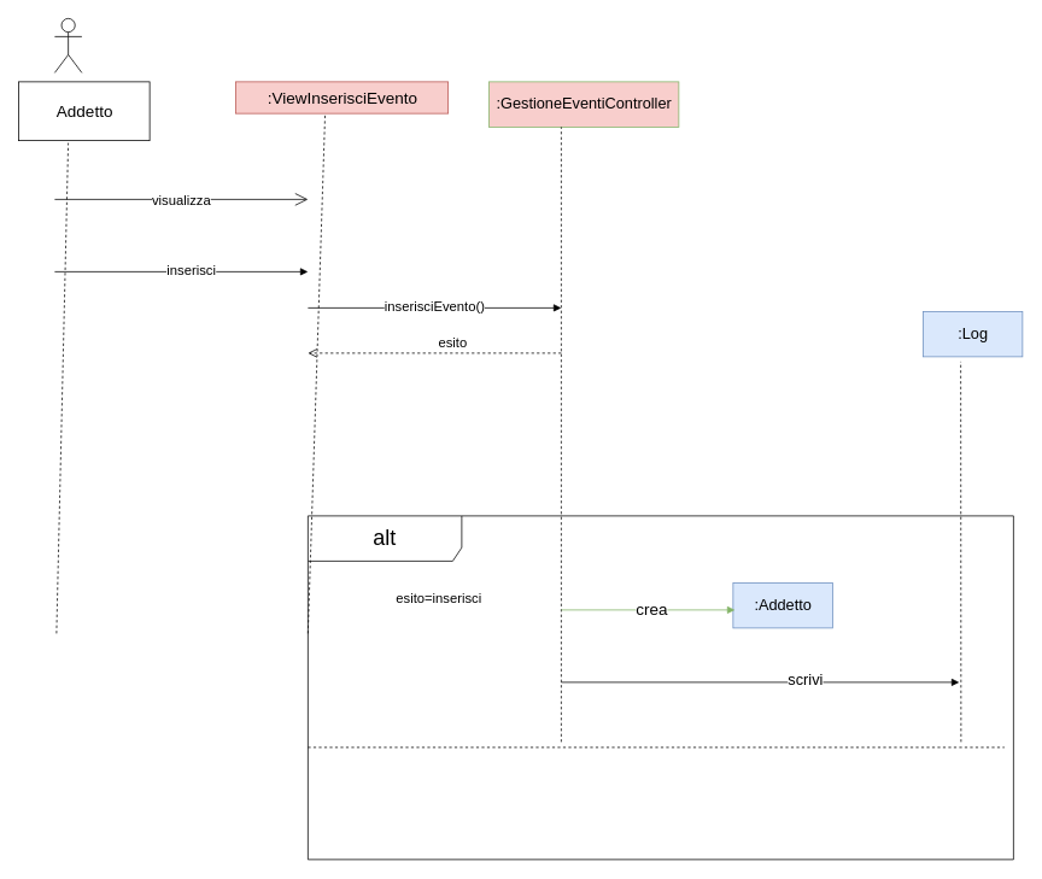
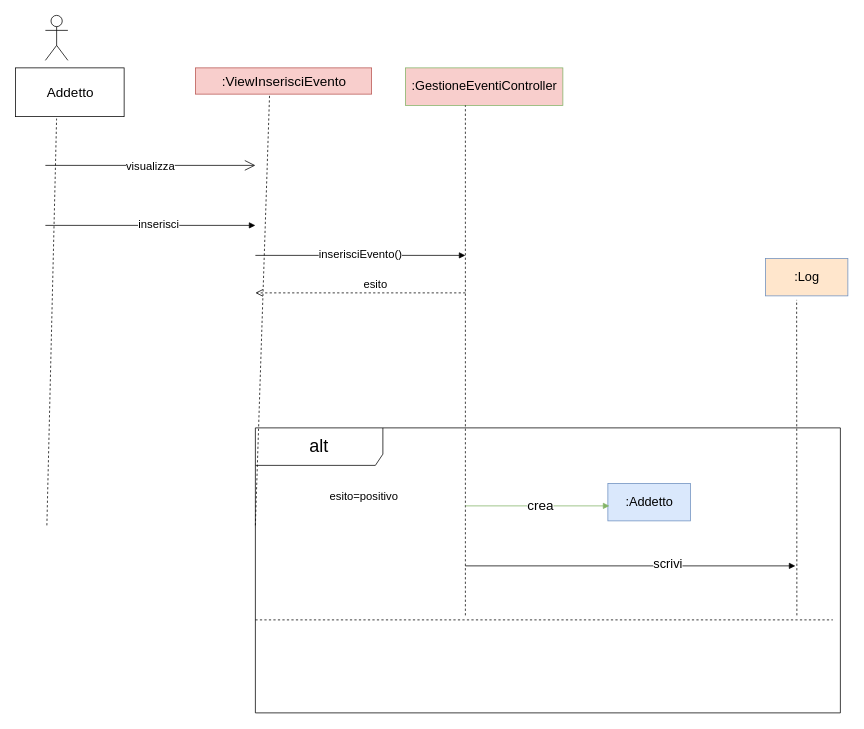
  <mxCell id="0" />
  <mxCell id="1" parent="0" />
  <mxCell id="2" value="&lt;font style=&quot;font-size: 24px&quot;&gt;alt&lt;/font&gt;" style="shape=umlFrame;whiteSpace=wrap;html=1;width=170;height=50;" parent="1" vertex="1"><mxGeometry x="340" y="570" width="780" height="380" as="geometry" /></mxCell>
  <mxCell id="3" value="" style="shape=umlActor;verticalLabelPosition=bottom;labelBackgroundColor=#ffffff;verticalAlign=top;html=1;" parent="1" vertex="1"><mxGeometry x="60" y="20" width="30" height="60" as="geometry" /></mxCell>
  <mxCell id="4" value="&lt;font style=&quot;font-size: 18px&quot;&gt;Addetto&lt;/font&gt;" style="html=1;" parent="1" vertex="1"><mxGeometry x="20" y="90" width="145" height="65" as="geometry" /></mxCell>
  <mxCell id="5" value="&lt;font style=&quot;font-size: 18px&quot;&gt;:ViewInserisciEvento&lt;/font&gt;" style="html=1;fillColor=#f8cecc;strokeColor=#b85450;" parent="1" vertex="1"><mxGeometry x="260" y="90" width="235" height="35" as="geometry" /></mxCell>
  <mxCell id="6" value="&lt;font style=&quot;font-size: 17px&quot;&gt;:GestioneEventiController&lt;/font&gt;" style="html=1;fillColor=#f8cecc;strokeColor=#82b366;" parent="1" vertex="1"><mxGeometry x="540" y="90" width="210" height="50" as="geometry" /></mxCell>
  <mxCell id="7" value="&lt;font style=&quot;font-size: 17px&quot;&gt;:Addetto&lt;/font&gt;" style="html=1;fillColor=#dae8fc;strokeColor=#6c8ebf;" parent="1" vertex="1"><mxGeometry x="810" y="644" width="110" height="50" as="geometry" /></mxCell>
- <mxCell id="8" value="&lt;font style=&quot;font-size: 17px&quot;&gt;:Log&lt;/font&gt;" style="html=1;fillColor=#dae8fc;strokeColor=#6c8ebf;" parent="1" vertex="1"><mxGeometry x="1020" y="344" width="110" height="50" as="geometry" /></mxCell>
+ <mxCell id="8" value="&lt;font style=&quot;font-size: 17px&quot;&gt;:Log&lt;/font&gt;" style="html=1;fillColor=#ffe6cc;strokeColor=#6c8ebf;" parent="1" vertex="1"><mxGeometry x="1020" y="344" width="110" height="50" as="geometry" /></mxCell>
  <mxCell id="9" value="" style="endArrow=none;dashed=1;html=1;entryX=0.379;entryY=1.04;entryDx=0;entryDy=0;entryPerimeter=0;" parent="1" target="4" edge="1"><mxGeometry width="50" height="50" relative="1" as="geometry"><mxPoint x="62" y="700" as="sourcePoint" /><mxPoint x="70" y="420" as="targetPoint" /></mxGeometry></mxCell>
  <mxCell id="10" value="" style="endArrow=none;dashed=1;html=1;entryX=0.421;entryY=1;entryDx=0;entryDy=0;entryPerimeter=0;" parent="1" target="5" edge="1"><mxGeometry width="50" height="50" relative="1" as="geometry"><mxPoint x="340" y="700" as="sourcePoint" /><mxPoint x="355" y="170" as="targetPoint" /></mxGeometry></mxCell>
  <mxCell id="11" value="" style="endArrow=none;dashed=1;html=1;" parent="1" edge="1"><mxGeometry width="50" height="50" relative="1" as="geometry"><mxPoint x="620" y="820" as="sourcePoint" /><mxPoint x="620" y="140" as="targetPoint" /></mxGeometry></mxCell>
  <mxCell id="12" value="&lt;font style=&quot;font-size: 15px&quot;&gt;inserisci&lt;/font&gt;" style="html=1;verticalAlign=bottom;endArrow=block;" parent="1" edge="1"><mxGeometry x="0.071" y="-10" width="80" relative="1" as="geometry"><mxPoint x="60" y="300" as="sourcePoint" /><mxPoint x="340" y="300" as="targetPoint" /><mxPoint x="1" as="offset" /></mxGeometry></mxCell>
  <mxCell id="13" value="visualizza" style="endArrow=open;endFill=1;endSize=12;html=1;fontSize=15;" parent="1" edge="1"><mxGeometry width="160" relative="1" as="geometry"><mxPoint x="60" y="220" as="sourcePoint" /><mxPoint x="340" y="220" as="targetPoint" /></mxGeometry></mxCell>
  <mxCell id="14" value="&lt;font style=&quot;font-size: 15px&quot;&gt;inserisciEvento()&lt;/font&gt;" style="html=1;verticalAlign=bottom;endArrow=block;" parent="1" edge="1"><mxGeometry y="-10" width="80" relative="1" as="geometry"><mxPoint x="340" y="340" as="sourcePoint" /><mxPoint x="620" y="340" as="targetPoint" /><Array as="points"><mxPoint x="480" y="340" /></Array><mxPoint as="offset" /></mxGeometry></mxCell>
  <mxCell id="15" value="&lt;font style=&quot;font-size: 18px&quot;&gt;crea&lt;/font&gt;" style="html=1;verticalAlign=bottom;endArrow=block;entryX=0.018;entryY=0.524;entryDx=0;entryDy=0;entryPerimeter=0;fillColor=#d5e8d4;strokeColor=#82b366;" parent="1" edge="1"><mxGeometry x="0.042" y="-14" width="80" relative="1" as="geometry"><mxPoint x="620" y="674" as="sourcePoint" /><mxPoint x="812" y="674" as="targetPoint" /><Array as="points"><mxPoint x="720" y="674" /></Array><mxPoint as="offset" /></mxGeometry></mxCell>
  <mxCell id="16" value="" style="endArrow=none;dashed=1;html=1;entryX=0.379;entryY=1.107;entryDx=0;entryDy=0;entryPerimeter=0;" parent="1" target="8" edge="1"><mxGeometry width="50" height="50" relative="1" as="geometry"><mxPoint x="1062" y="820" as="sourcePoint" /><mxPoint x="1080" y="514" as="targetPoint" /></mxGeometry></mxCell>
  <mxCell id="17" value="&lt;font style=&quot;font-size: 17px&quot;&gt;scrivi&lt;/font&gt;" style="html=1;verticalAlign=bottom;endArrow=block;" parent="1" edge="1"><mxGeometry x="0.227" y="-10" width="80" relative="1" as="geometry"><mxPoint x="620" y="754" as="sourcePoint" /><mxPoint x="1060" y="754" as="targetPoint" /><Array as="points" /><mxPoint as="offset" /></mxGeometry></mxCell>
  <mxCell id="18" value="&lt;font style=&quot;font-size: 15px&quot;&gt;esito&lt;/font&gt;" style="html=1;verticalAlign=bottom;endArrow=open;dashed=1;endSize=8;" parent="1" edge="1"><mxGeometry x="-0.143" relative="1" as="geometry"><mxPoint x="620" y="390" as="sourcePoint" /><mxPoint x="340" y="390" as="targetPoint" /><mxPoint as="offset" /></mxGeometry></mxCell>
- <mxCell id="19" value="&lt;font style=&quot;font-size: 15px&quot;&gt;esito=inserisci&lt;/font&gt;" style="text;html=1;strokeColor=none;fillColor=none;align=center;verticalAlign=middle;whiteSpace=wrap;rounded=0;" parent="1" vertex="1"><mxGeometry x="355" y="650" width="260" height="20" as="geometry" /></mxCell>
+ <mxCell id="19" value="&lt;font style=&quot;font-size: 15px&quot;&gt;esito=positivo&lt;/font&gt;" style="text;html=1;strokeColor=none;fillColor=none;align=center;verticalAlign=middle;whiteSpace=wrap;rounded=0;" parent="1" vertex="1"><mxGeometry x="355" y="650" width="260" height="20" as="geometry" /></mxCell>
  <mxCell id="20" value="" style="endArrow=none;dashed=1;html=1;" parent="1" edge="1"><mxGeometry width="50" height="50" relative="1" as="geometry"><mxPoint x="340" y="826" as="sourcePoint" /><mxPoint x="1110" y="826" as="targetPoint" /></mxGeometry></mxCell>
